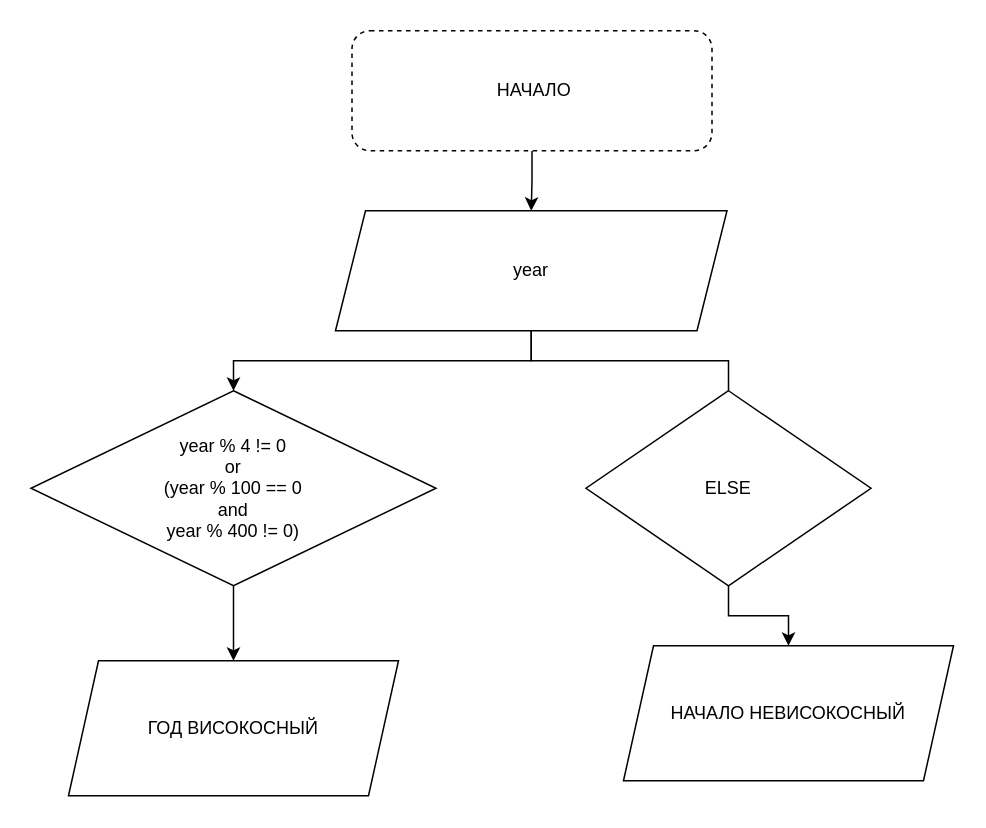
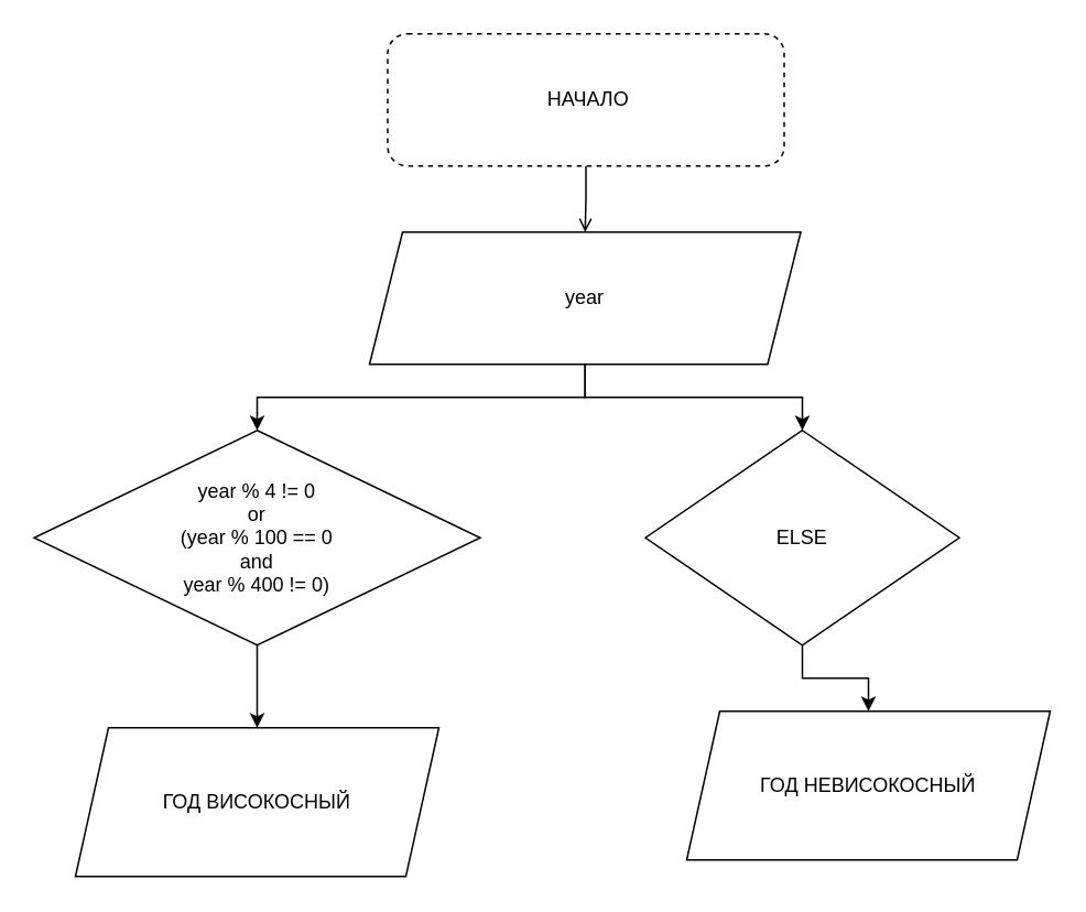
  <mxCell id="0" />
  <mxCell id="1" parent="0" />
- <mxCell id="2" value="" style="edgeStyle=orthogonalEdgeStyle;rounded=0;orthogonalLoop=1;jettySize=auto;html=1;" edge="1" parent="1" source="3" target="6"><mxGeometry relative="1" as="geometry" /></mxCell>
+ <mxCell id="2" value="" style="edgeStyle=orthogonalEdgeStyle;rounded=0;orthogonalLoop=1;jettySize=auto;html=1;endArrow=open;" edge="1" parent="1" source="3" target="6"><mxGeometry relative="1" as="geometry" /></mxCell>
  <mxCell id="3" value="&amp;nbsp;НАЧАЛО" style="rounded=1;whiteSpace=wrap;html=1;dashed=1;" vertex="1" parent="1"><mxGeometry x="234" y="20" width="240" height="80" as="geometry" /></mxCell>
  <mxCell id="4" style="edgeStyle=orthogonalEdgeStyle;rounded=0;orthogonalLoop=1;jettySize=auto;html=1;entryX=0.5;entryY=0;entryDx=0;entryDy=0;" edge="1" parent="1" source="6" target="8"><mxGeometry relative="1" as="geometry" /></mxCell>
- <mxCell id="5" style="edgeStyle=orthogonalEdgeStyle;rounded=0;orthogonalLoop=1;jettySize=auto;html=1;entryX=0.5;entryY=0;entryDx=0;entryDy=0;endArrow=none;" edge="1" parent="1" source="6" target="10"><mxGeometry relative="1" as="geometry" /></mxCell>
+ <mxCell id="5" style="edgeStyle=orthogonalEdgeStyle;rounded=0;orthogonalLoop=1;jettySize=auto;html=1;entryX=0.5;entryY=0;entryDx=0;entryDy=0;" edge="1" parent="1" source="6" target="10"><mxGeometry relative="1" as="geometry" /></mxCell>
  <mxCell id="6" value="year" style="shape=parallelogram;perimeter=parallelogramPerimeter;whiteSpace=wrap;html=1;fixedSize=1;" vertex="1" parent="1"><mxGeometry x="223" y="140" width="261" height="80" as="geometry" /></mxCell>
  <mxCell id="7" style="edgeStyle=orthogonalEdgeStyle;rounded=0;orthogonalLoop=1;jettySize=auto;html=1;entryX=0.5;entryY=0;entryDx=0;entryDy=0;" edge="1" parent="1" source="8" target="11"><mxGeometry relative="1" as="geometry" /></mxCell>
  <mxCell id="8" value="year % 4 != 0&lt;br&gt;or&lt;br&gt;(year % 100 == 0&lt;br&gt;and&lt;br&gt;year % 400 != 0)" style="rhombus;whiteSpace=wrap;html=1;" vertex="1" parent="1"><mxGeometry x="20" y="260" width="270" height="130" as="geometry" /></mxCell>
  <mxCell id="9" style="edgeStyle=orthogonalEdgeStyle;rounded=0;orthogonalLoop=1;jettySize=auto;html=1;entryX=0.5;entryY=0;entryDx=0;entryDy=0;" edge="1" parent="1" source="10" target="12"><mxGeometry relative="1" as="geometry" /></mxCell>
  <mxCell id="10" value="ELSE" style="rhombus;whiteSpace=wrap;html=1;" vertex="1" parent="1"><mxGeometry x="390" y="260" width="190" height="130" as="geometry" /></mxCell>
  <mxCell id="11" value="ГОД ВИСОКОСНЫЙ" style="shape=parallelogram;perimeter=parallelogramPerimeter;whiteSpace=wrap;html=1;fixedSize=1;" vertex="1" parent="1"><mxGeometry x="45" y="440" width="220" height="90" as="geometry" /></mxCell>
- <mxCell id="12" value="НАЧАЛО НЕВИСОКОСНЫЙ" style="shape=parallelogram;perimeter=parallelogramPerimeter;whiteSpace=wrap;html=1;fixedSize=1;" vertex="1" parent="1"><mxGeometry x="415" y="430" width="220" height="90" as="geometry" /></mxCell>
+ <mxCell id="12" value="ГОД НЕВИСОКОСНЫЙ" style="shape=parallelogram;perimeter=parallelogramPerimeter;whiteSpace=wrap;html=1;fixedSize=1;" vertex="1" parent="1"><mxGeometry x="415" y="430" width="220" height="90" as="geometry" /></mxCell>
